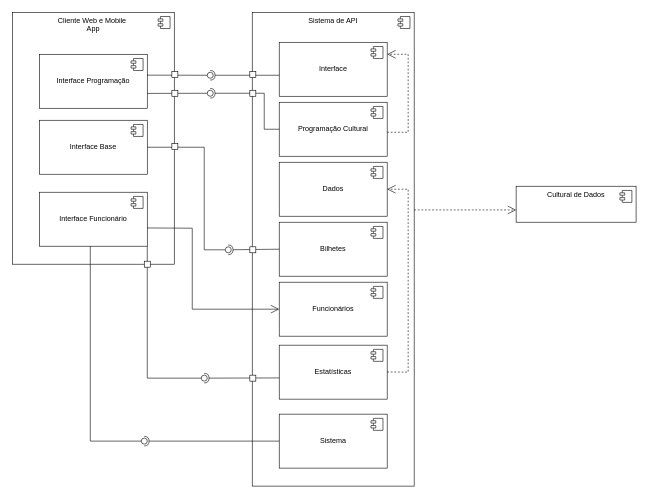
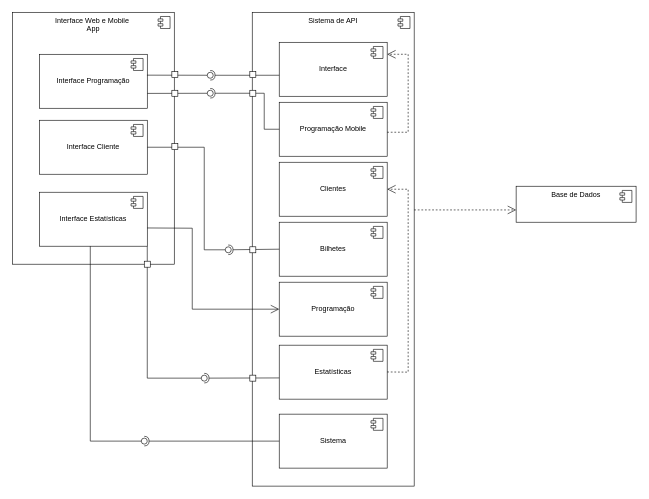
  <mxCell id="0" />
  <mxCell id="1" parent="0" />
- <mxCell id="2" value="Cliente Web e Mobile&amp;nbsp;&lt;div&gt;App&lt;/div&gt;" style="html=1;dropTarget=0;whiteSpace=wrap;vertical-align:text-top;align=center;verticalAlign=top;" parent="1" vertex="1"><mxGeometry x="20" y="20" width="270" height="420" as="geometry" /></mxCell>
+ <mxCell id="2" value="Interface Web e Mobile&amp;nbsp;&lt;div&gt;App&lt;/div&gt;" style="html=1;dropTarget=0;whiteSpace=wrap;vertical-align:text-top;align=center;verticalAlign=top;" parent="1" vertex="1"><mxGeometry x="20" y="20" width="270" height="420" as="geometry" /></mxCell>
  <mxCell id="3" value="" style="shape=module;jettyWidth=8;jettyHeight=4;" parent="2" vertex="1"><mxGeometry x="1" width="20" height="20" relative="1" as="geometry"><mxPoint x="-27" y="7" as="offset" /></mxGeometry></mxCell>
  <mxCell id="4" value="Interface Programação" style="html=1;dropTarget=0;whiteSpace=wrap;" parent="1" vertex="1"><mxGeometry x="65" y="90" width="180" height="90" as="geometry" /></mxCell>
  <mxCell id="5" value="" style="shape=module;jettyWidth=8;jettyHeight=4;" parent="4" vertex="1"><mxGeometry x="1" width="20" height="20" relative="1" as="geometry"><mxPoint x="-27" y="7" as="offset" /></mxGeometry></mxCell>
- <mxCell id="6" value="Interface Base" style="html=1;dropTarget=0;whiteSpace=wrap;" parent="1" vertex="1"><mxGeometry x="65" y="200" width="180" height="90" as="geometry" /></mxCell>
+ <mxCell id="6" value="Interface Cliente" style="html=1;dropTarget=0;whiteSpace=wrap;" parent="1" vertex="1"><mxGeometry x="65" y="200" width="180" height="90" as="geometry" /></mxCell>
  <mxCell id="7" value="" style="shape=module;jettyWidth=8;jettyHeight=4;" parent="6" vertex="1"><mxGeometry x="1" width="20" height="20" relative="1" as="geometry"><mxPoint x="-27" y="7" as="offset" /></mxGeometry></mxCell>
- <mxCell id="8" value="Interface Funcionário" style="html=1;dropTarget=0;whiteSpace=wrap;" parent="1" vertex="1"><mxGeometry x="65" y="320" width="180" height="90" as="geometry" /></mxCell>
+ <mxCell id="8" value="Interface Estatísticas" style="html=1;dropTarget=0;whiteSpace=wrap;" parent="1" vertex="1"><mxGeometry x="65" y="320" width="180" height="90" as="geometry" /></mxCell>
  <mxCell id="9" value="" style="shape=module;jettyWidth=8;jettyHeight=4;" parent="8" vertex="1"><mxGeometry x="1" width="20" height="20" relative="1" as="geometry"><mxPoint x="-27" y="7" as="offset" /></mxGeometry></mxCell>
  <mxCell id="10" value="Sistema de API" style="html=1;dropTarget=0;whiteSpace=wrap;vertical-align:text-top;align=center;verticalAlign=top;" parent="1" vertex="1"><mxGeometry x="420" y="20" width="270" height="790" as="geometry" /></mxCell>
  <mxCell id="11" value="" style="shape=module;jettyWidth=8;jettyHeight=4;" parent="10" vertex="1"><mxGeometry x="1" width="20" height="20" relative="1" as="geometry"><mxPoint x="-27" y="7" as="offset" /></mxGeometry></mxCell>
  <mxCell id="12" value="Interface" style="html=1;dropTarget=0;whiteSpace=wrap;" parent="1" vertex="1"><mxGeometry x="465" y="70" width="180" height="90" as="geometry" /></mxCell>
  <mxCell id="13" value="" style="shape=module;jettyWidth=8;jettyHeight=4;" parent="12" vertex="1"><mxGeometry x="1" width="20" height="20" relative="1" as="geometry"><mxPoint x="-27" y="7" as="offset" /></mxGeometry></mxCell>
- <mxCell id="14" value="Programação Cultural" style="html=1;dropTarget=0;whiteSpace=wrap;" parent="1" vertex="1"><mxGeometry x="465" y="170" width="180" height="90" as="geometry" /></mxCell>
+ <mxCell id="14" value="Programação Mobile" style="html=1;dropTarget=0;whiteSpace=wrap;" parent="1" vertex="1"><mxGeometry x="465" y="170" width="180" height="90" as="geometry" /></mxCell>
  <mxCell id="15" value="" style="shape=module;jettyWidth=8;jettyHeight=4;" parent="14" vertex="1"><mxGeometry x="1" width="20" height="20" relative="1" as="geometry"><mxPoint x="-27" y="7" as="offset" /></mxGeometry></mxCell>
- <mxCell id="16" value="Dados" style="html=1;dropTarget=0;whiteSpace=wrap;" parent="1" vertex="1"><mxGeometry x="465" y="270" width="180" height="90" as="geometry" /></mxCell>
+ <mxCell id="16" value="Clientes" style="html=1;dropTarget=0;whiteSpace=wrap;" parent="1" vertex="1"><mxGeometry x="465" y="270" width="180" height="90" as="geometry" /></mxCell>
  <mxCell id="17" value="" style="shape=module;jettyWidth=8;jettyHeight=4;" parent="16" vertex="1"><mxGeometry x="1" width="20" height="20" relative="1" as="geometry"><mxPoint x="-27" y="7" as="offset" /></mxGeometry></mxCell>
  <mxCell id="18" value="Bilhetes" style="html=1;dropTarget=0;whiteSpace=wrap;" parent="1" vertex="1"><mxGeometry x="465" y="370" width="180" height="90" as="geometry" /></mxCell>
  <mxCell id="19" value="" style="shape=module;jettyWidth=8;jettyHeight=4;" parent="18" vertex="1"><mxGeometry x="1" width="20" height="20" relative="1" as="geometry"><mxPoint x="-27" y="7" as="offset" /></mxGeometry></mxCell>
- <mxCell id="20" value="Funcionários" style="html=1;dropTarget=0;whiteSpace=wrap;" parent="1" vertex="1"><mxGeometry x="465" y="470" width="180" height="90" as="geometry" /></mxCell>
+ <mxCell id="20" value="Programação" style="html=1;dropTarget=0;whiteSpace=wrap;" parent="1" vertex="1"><mxGeometry x="465" y="470" width="180" height="90" as="geometry" /></mxCell>
  <mxCell id="21" value="" style="shape=module;jettyWidth=8;jettyHeight=4;" parent="20" vertex="1"><mxGeometry x="1" width="20" height="20" relative="1" as="geometry"><mxPoint x="-27" y="7" as="offset" /></mxGeometry></mxCell>
  <mxCell id="22" value="Estatísticas" style="html=1;dropTarget=0;whiteSpace=wrap;" parent="1" vertex="1"><mxGeometry x="465" y="575" width="180" height="90" as="geometry" /></mxCell>
  <mxCell id="23" value="" style="shape=module;jettyWidth=8;jettyHeight=4;" parent="22" vertex="1"><mxGeometry x="1" width="20" height="20" relative="1" as="geometry"><mxPoint x="-27" y="7" as="offset" /></mxGeometry></mxCell>
- <mxCell id="24" value="Cultural de Dados" style="html=1;dropTarget=0;whiteSpace=wrap;vertical-align:text-top;align=center;verticalAlign=top;" parent="1" vertex="1"><mxGeometry x="860" y="310" width="200" height="60" as="geometry" /></mxCell>
+ <mxCell id="24" value="Base de Dados" style="html=1;dropTarget=0;whiteSpace=wrap;vertical-align:text-top;align=center;verticalAlign=top;" parent="1" vertex="1"><mxGeometry x="860" y="310" width="200" height="60" as="geometry" /></mxCell>
  <mxCell id="25" value="" style="shape=module;jettyWidth=8;jettyHeight=4;" parent="24" vertex="1"><mxGeometry x="1" width="20" height="20" relative="1" as="geometry"><mxPoint x="-27" y="7" as="offset" /></mxGeometry></mxCell>
  <mxCell id="26" value="" style="endArrow=open;endSize=12;dashed=1;html=1;rounded=0;entryX=0;entryY=0.659;entryDx=0;entryDy=0;entryPerimeter=0;" parent="1" target="24" edge="1"><mxGeometry width="160" relative="1" as="geometry"><mxPoint x="690" y="349.5" as="sourcePoint" /><mxPoint x="780" y="350" as="targetPoint" /></mxGeometry></mxCell>
  <mxCell id="27" value="" style="rounded=0;orthogonalLoop=1;jettySize=auto;html=1;endArrow=oval;endFill=0;sketch=0;sourcePerimeterSpacing=0;targetPerimeterSpacing=0;endSize=10;exitX=1;exitY=1;exitDx=0;exitDy=0;" parent="1" source="8" target="30" edge="1"><mxGeometry relative="1" as="geometry"><mxPoint x="320" y="630" as="sourcePoint" /><Array as="points"><mxPoint x="245" y="630" /></Array></mxGeometry></mxCell>
  <mxCell id="28" value="" style="rounded=0;orthogonalLoop=1;jettySize=auto;html=1;endArrow=halfCircle;endFill=0;endSize=6;strokeWidth=1;sketch=0;exitX=0;exitY=0.607;exitDx=0;exitDy=0;exitPerimeter=0;" parent="1" source="22" target="30" edge="1"><mxGeometry relative="1" as="geometry"><mxPoint x="360" y="630" as="sourcePoint" /></mxGeometry></mxCell>
  <mxCell id="29" value="" style="whiteSpace=wrap;html=1;aspect=fixed;" parent="1" vertex="1"><mxGeometry x="416" y="625" width="10" height="10" as="geometry" /></mxCell>
  <mxCell id="30" value="" style="ellipse;whiteSpace=wrap;html=1;align=center;aspect=fixed;fillColor=none;strokeColor=none;resizable=0;perimeter=centerPerimeter;rotatable=0;allowArrows=0;points=[];outlineConnect=1;" parent="1" vertex="1"><mxGeometry x="335" y="625" width="10" height="10" as="geometry" /></mxCell>
  <mxCell id="31" value="" style="whiteSpace=wrap;html=1;aspect=fixed;" parent="1" vertex="1"><mxGeometry x="240" y="435" width="10" height="10" as="geometry" /></mxCell>
  <mxCell id="32" value="" style="rounded=0;orthogonalLoop=1;jettySize=auto;html=1;endArrow=halfCircle;endFill=0;endSize=6;strokeWidth=1;sketch=0;exitX=0;exitY=0.5;exitDx=0;exitDy=0;" parent="1" source="18" target="34" edge="1"><mxGeometry relative="1" as="geometry"><mxPoint x="400" y="416" as="sourcePoint" /></mxGeometry></mxCell>
  <mxCell id="33" value="" style="rounded=0;orthogonalLoop=1;jettySize=auto;html=1;endArrow=oval;endFill=0;sketch=0;sourcePerimeterSpacing=0;targetPerimeterSpacing=0;endSize=10;exitX=1;exitY=0.5;exitDx=0;exitDy=0;" parent="1" source="6" target="34" edge="1"><mxGeometry relative="1" as="geometry"><mxPoint x="360" y="416" as="sourcePoint" /><Array as="points"><mxPoint x="340" y="245" /><mxPoint x="340" y="416" /></Array></mxGeometry></mxCell>
  <mxCell id="34" value="" style="ellipse;whiteSpace=wrap;html=1;align=center;aspect=fixed;fillColor=none;strokeColor=none;resizable=0;perimeter=centerPerimeter;rotatable=0;allowArrows=0;points=[];outlineConnect=1;" parent="1" vertex="1"><mxGeometry x="375" y="411" width="10" height="10" as="geometry" /></mxCell>
  <mxCell id="35" value="" style="whiteSpace=wrap;html=1;aspect=fixed;" parent="1" vertex="1"><mxGeometry x="286" y="239" width="10" height="10" as="geometry" /></mxCell>
  <mxCell id="36" value="" style="whiteSpace=wrap;html=1;aspect=fixed;" parent="1" vertex="1"><mxGeometry x="416" y="411" width="10" height="10" as="geometry" /></mxCell>
  <mxCell id="37" value="" style="endArrow=open;endSize=12;dashed=1;html=1;rounded=0;entryX=1;entryY=0.5;entryDx=0;entryDy=0;" parent="1" target="16" edge="1"><mxGeometry width="160" relative="1" as="geometry"><mxPoint x="645" y="619.68" as="sourcePoint" /><mxPoint x="815" y="620.18" as="targetPoint" /><Array as="points"><mxPoint x="680" y="620" /><mxPoint x="680" y="470" /><mxPoint x="680" y="315" /></Array></mxGeometry></mxCell>
  <mxCell id="38" value="" style="rounded=0;orthogonalLoop=1;jettySize=auto;html=1;endArrow=halfCircle;endFill=0;endSize=6;strokeWidth=1;sketch=0;exitX=0;exitY=0.611;exitDx=0;exitDy=0;exitPerimeter=0;" parent="1" source="12" target="40" edge="1"><mxGeometry relative="1" as="geometry"><mxPoint x="370" y="125" as="sourcePoint" /></mxGeometry></mxCell>
  <mxCell id="39" value="" style="rounded=0;orthogonalLoop=1;jettySize=auto;html=1;endArrow=oval;endFill=0;sketch=0;sourcePerimeterSpacing=0;targetPerimeterSpacing=0;endSize=10;exitX=0.997;exitY=0.387;exitDx=0;exitDy=0;exitPerimeter=0;" parent="1" source="4" edge="1"><mxGeometry relative="1" as="geometry"><mxPoint x="244.64" y="126.09" as="sourcePoint" /><mxPoint x="350" y="125" as="targetPoint" /></mxGeometry></mxCell>
  <mxCell id="40" value="" style="ellipse;whiteSpace=wrap;html=1;align=center;aspect=fixed;fillColor=none;strokeColor=none;resizable=0;perimeter=centerPerimeter;rotatable=0;allowArrows=0;points=[];outlineConnect=1;" parent="1" vertex="1"><mxGeometry x="345" y="120" width="10" height="10" as="geometry" /></mxCell>
  <mxCell id="41" value="" style="whiteSpace=wrap;html=1;aspect=fixed;" parent="1" vertex="1"><mxGeometry x="286" y="119" width="10" height="10" as="geometry" /></mxCell>
  <mxCell id="42" value="" style="whiteSpace=wrap;html=1;aspect=fixed;" parent="1" vertex="1"><mxGeometry x="416" y="119" width="10" height="10" as="geometry" /></mxCell>
  <mxCell id="43" value="" style="rounded=0;orthogonalLoop=1;jettySize=auto;html=1;endArrow=halfCircle;endFill=0;endSize=6;strokeWidth=1;sketch=0;exitX=0;exitY=0.5;exitDx=0;exitDy=0;" parent="1" source="14" target="45" edge="1"><mxGeometry relative="1" as="geometry"><mxPoint x="370" y="155" as="sourcePoint" /><Array as="points"><mxPoint x="440" y="215" /><mxPoint x="440" y="155" /></Array></mxGeometry></mxCell>
  <mxCell id="44" value="" style="rounded=0;orthogonalLoop=1;jettySize=auto;html=1;endArrow=oval;endFill=0;sketch=0;sourcePerimeterSpacing=0;targetPerimeterSpacing=0;endSize=10;exitX=1.001;exitY=0.725;exitDx=0;exitDy=0;exitPerimeter=0;" parent="1" source="4" target="45" edge="1"><mxGeometry relative="1" as="geometry"><mxPoint x="330" y="155" as="sourcePoint" /></mxGeometry></mxCell>
  <mxCell id="45" value="" style="ellipse;whiteSpace=wrap;html=1;align=center;aspect=fixed;fillColor=none;strokeColor=none;resizable=0;perimeter=centerPerimeter;rotatable=0;allowArrows=0;points=[];outlineConnect=1;" parent="1" vertex="1"><mxGeometry x="345" y="150" width="10" height="10" as="geometry" /></mxCell>
  <mxCell id="46" value="" style="whiteSpace=wrap;html=1;aspect=fixed;" parent="1" vertex="1"><mxGeometry x="416" y="150" width="10" height="10" as="geometry" /></mxCell>
  <mxCell id="47" value="" style="whiteSpace=wrap;html=1;aspect=fixed;" parent="1" vertex="1"><mxGeometry x="286" y="150" width="10" height="10" as="geometry" /></mxCell>
  <mxCell id="48" value="" style="endArrow=open;endSize=12;dashed=0;html=1;rounded=0;entryX=0;entryY=0.5;entryDx=0;entryDy=0;exitX=0.999;exitY=0.662;exitDx=0;exitDy=0;exitPerimeter=0;" parent="1" source="8" target="20" edge="1"><mxGeometry width="160" relative="1" as="geometry"><mxPoint x="250" y="380" as="sourcePoint" /><mxPoint x="410" y="380.5" as="targetPoint" /><Array as="points"><mxPoint x="320" y="380" /><mxPoint x="320" y="515" /></Array></mxGeometry></mxCell>
  <mxCell id="49" value="" style="endArrow=open;endSize=12;dashed=1;html=1;rounded=0;entryX=1;entryY=0.5;entryDx=0;entryDy=0;" parent="1" edge="1"><mxGeometry width="160" relative="1" as="geometry"><mxPoint x="645" y="220" as="sourcePoint" /><mxPoint x="645" y="90" as="targetPoint" /><Array as="points"><mxPoint x="660" y="220" /><mxPoint x="680" y="220" /><mxPoint x="680" y="90" /></Array></mxGeometry></mxCell>
  <mxCell id="50" value="Sistema" style="html=1;dropTarget=0;whiteSpace=wrap;" vertex="1" parent="1"><mxGeometry x="465" y="690" width="180" height="90" as="geometry" /></mxCell>
  <mxCell id="51" value="" style="shape=module;jettyWidth=8;jettyHeight=4;" vertex="1" parent="50"><mxGeometry x="1" width="20" height="20" relative="1" as="geometry"><mxPoint x="-27" y="7" as="offset" /></mxGeometry></mxCell>
  <mxCell id="52" value="" style="rounded=0;orthogonalLoop=1;jettySize=auto;html=1;endArrow=halfCircle;endFill=0;endSize=6;strokeWidth=1;sketch=0;exitX=0;exitY=0.5;exitDx=0;exitDy=0;" edge="1" target="54" parent="1" source="50"><mxGeometry relative="1" as="geometry"><mxPoint x="260" y="735" as="sourcePoint" /></mxGeometry></mxCell>
  <mxCell id="53" value="" style="rounded=0;orthogonalLoop=1;jettySize=auto;html=1;endArrow=oval;endFill=0;sketch=0;sourcePerimeterSpacing=0;targetPerimeterSpacing=0;endSize=10;" edge="1" target="54" parent="1"><mxGeometry relative="1" as="geometry"><mxPoint x="150" y="410" as="sourcePoint" /><Array as="points"><mxPoint x="150" y="735" /></Array></mxGeometry></mxCell>
  <mxCell id="54" value="" style="ellipse;whiteSpace=wrap;html=1;align=center;aspect=fixed;fillColor=none;strokeColor=none;resizable=0;perimeter=centerPerimeter;rotatable=0;allowArrows=0;points=[];outlineConnect=1;" vertex="1" parent="1"><mxGeometry x="235" y="730" width="10" height="10" as="geometry" /></mxCell>
